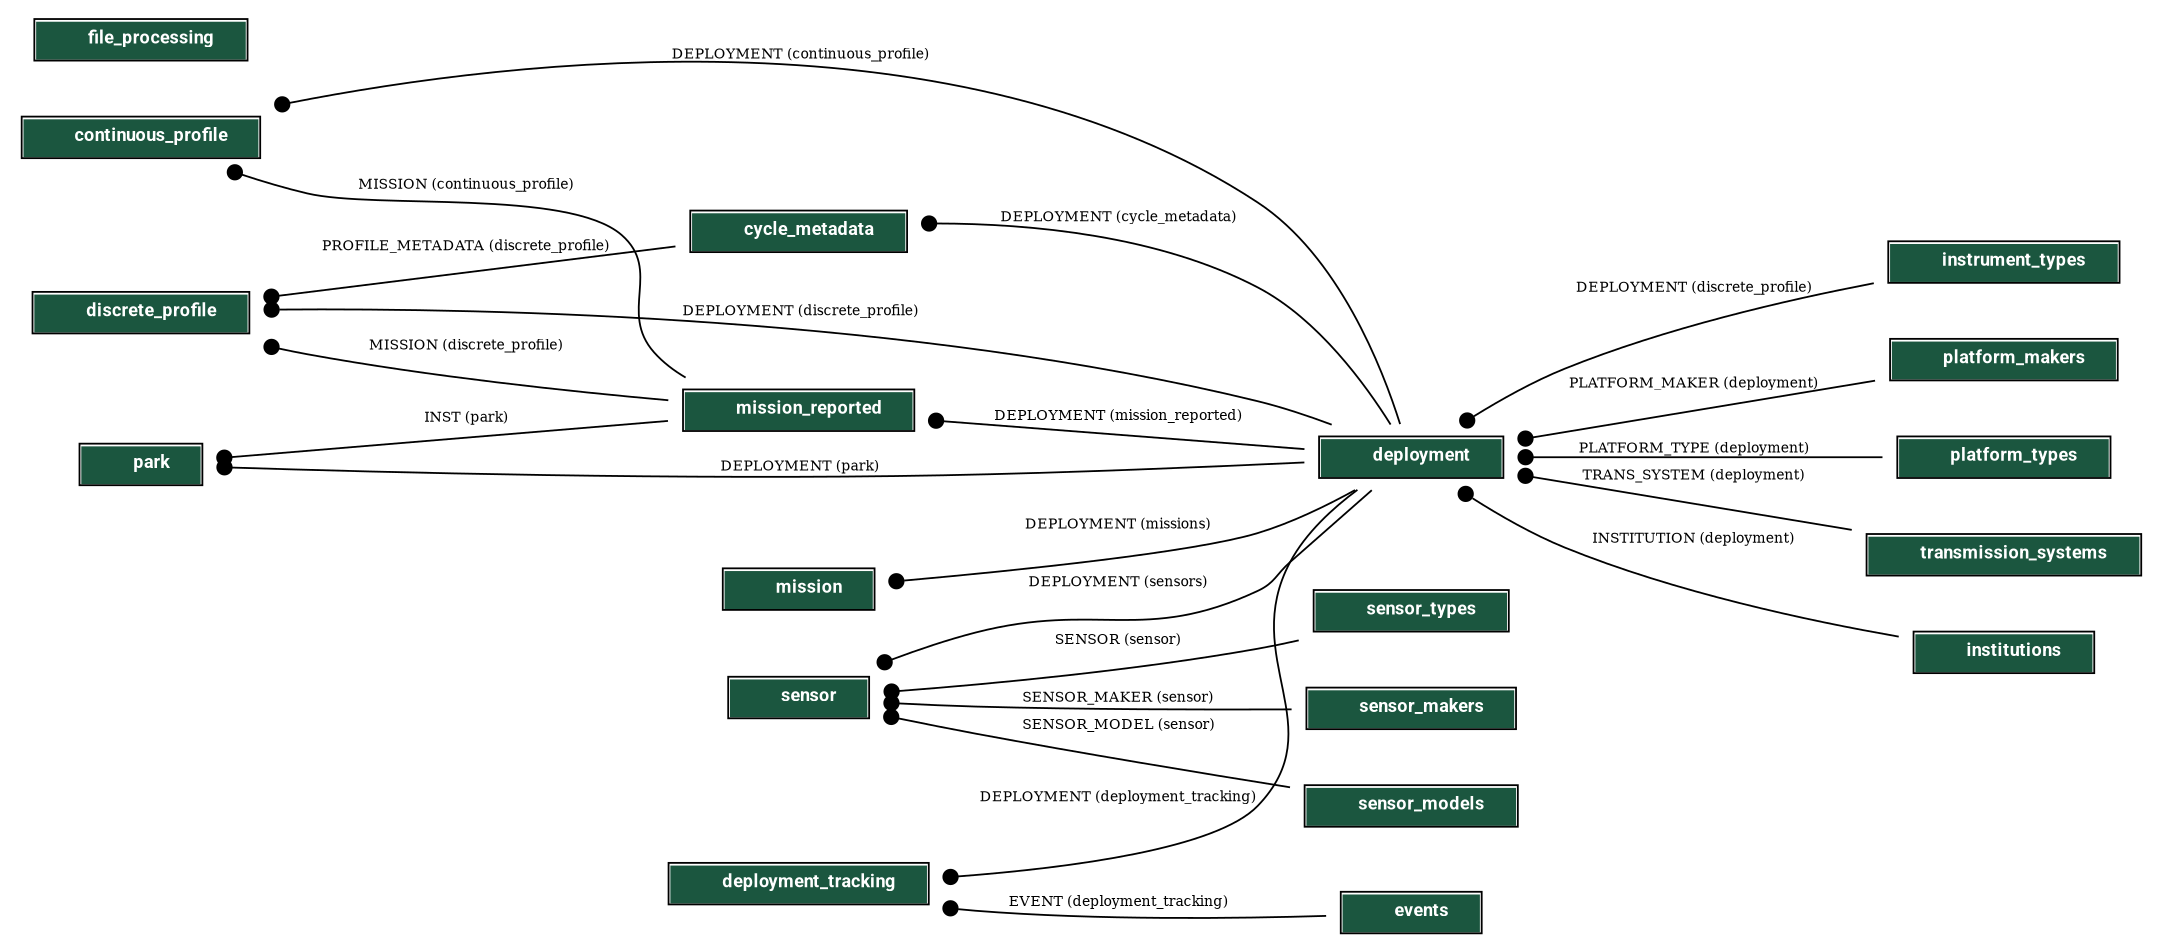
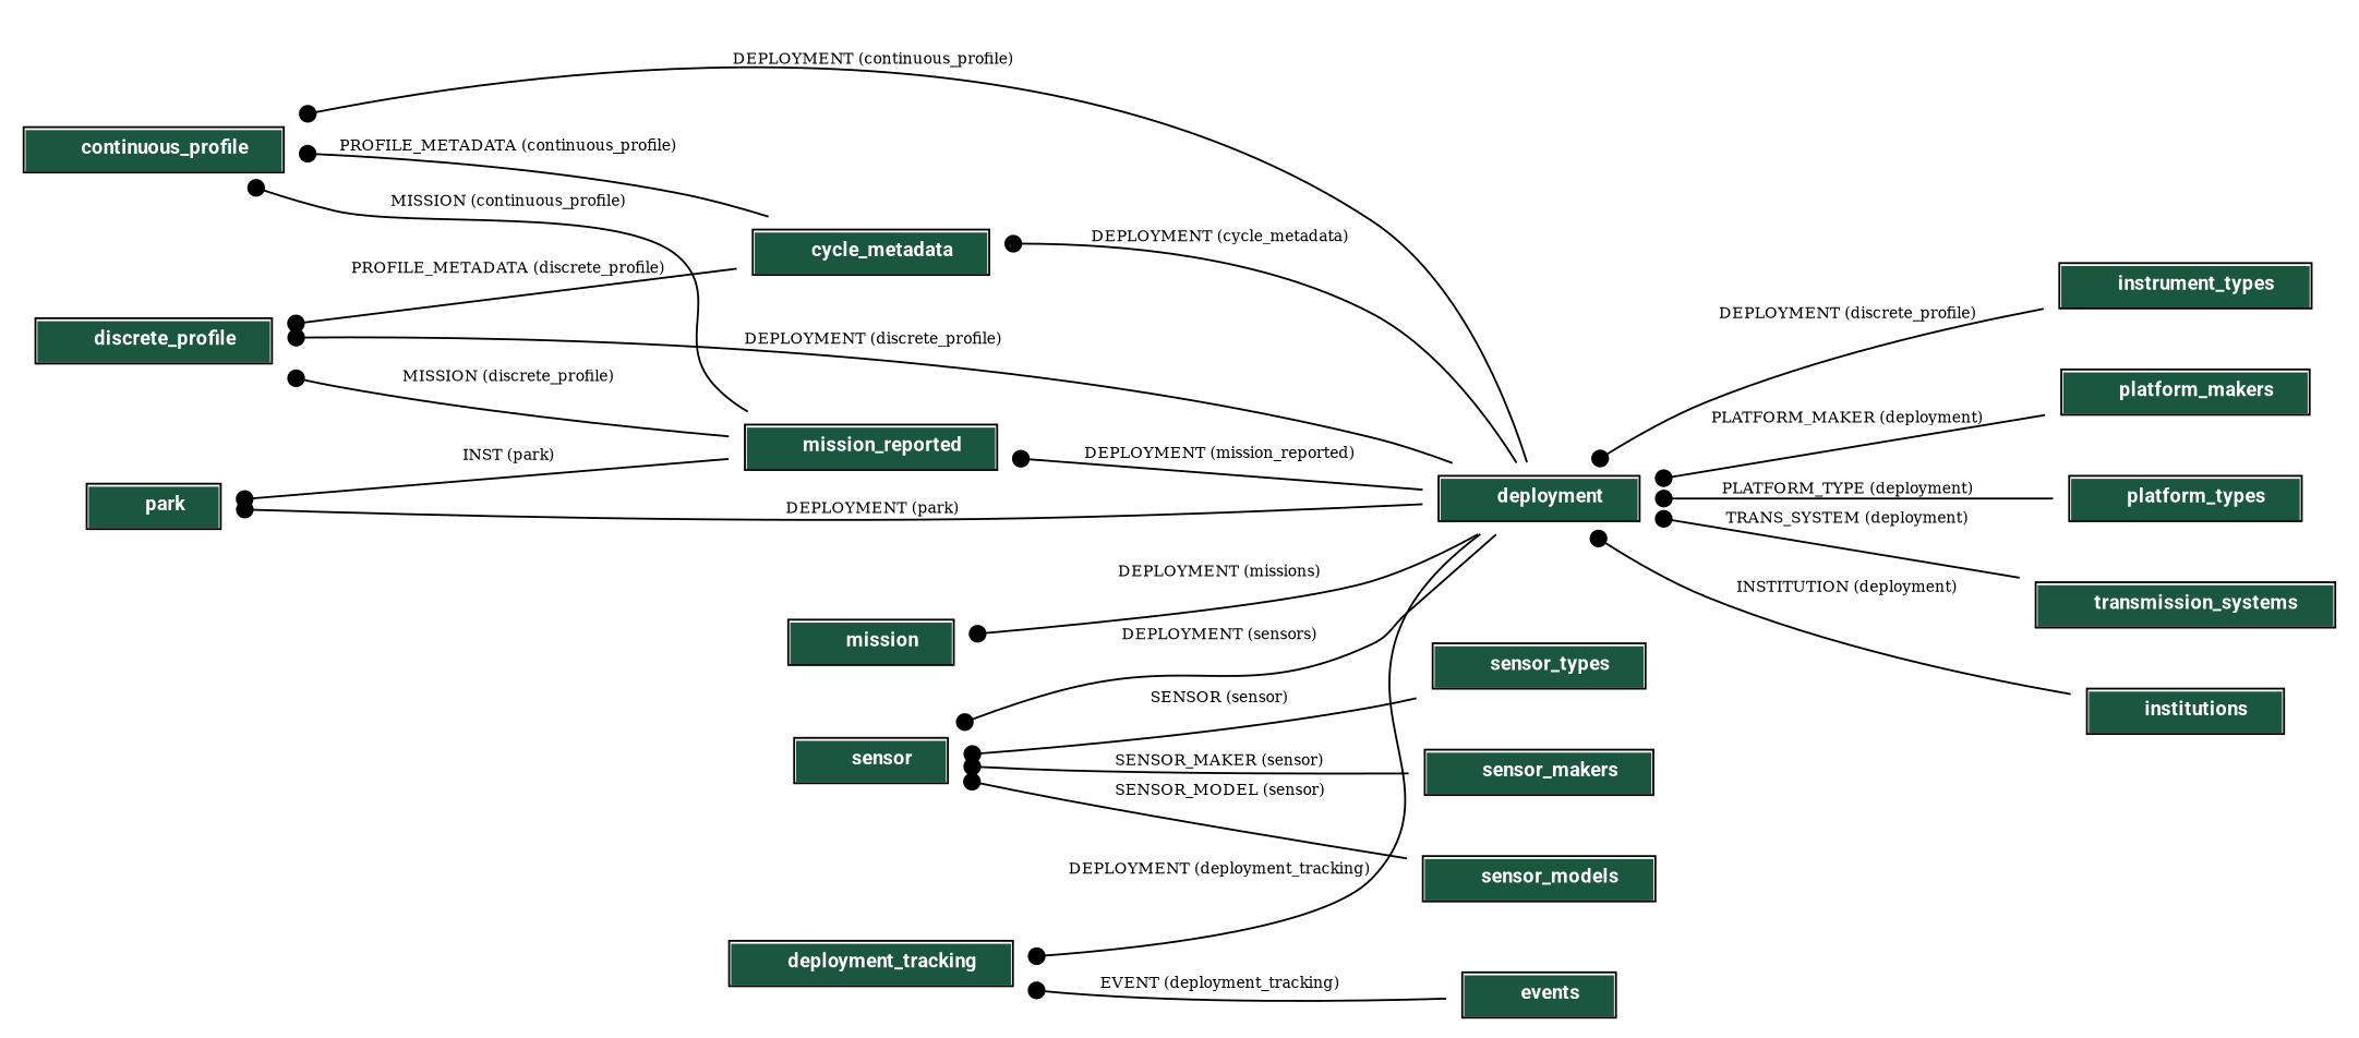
  digraph {
    fontname="DejaVu Serif"
    fontsize=8
    rankdir=LR
    splines=true
    node [fontname="DejaVu Serif" fontsize=8 shape=plaintext]
    edge [arrowhead=none arrowtail=dot dir=both fontname="DejaVu Serif" fontsize=8]
    n1 [label=<     <TABLE BGCOLOR="white" BORDER="1" CELLBORDER="0" CELLSPACING="0">     <TR><TD COLSPAN="2" CELLPADDING="5" ALIGN="CENTER" BGCOLOR="#1b563f">     <FONT FACE="Roboto" COLOR="white" POINT-SIZE="10"><B>     deployment     </B></FONT></TD></TR>        </TABLE>     >]
    n2 [label=<     <TABLE BGCOLOR="white" BORDER="1" CELLBORDER="0" CELLSPACING="0">     <TR><TD COLSPAN="2" CELLPADDING="5" ALIGN="CENTER" BGCOLOR="#1b563f">     <FONT FACE="Roboto" COLOR="white" POINT-SIZE="10"><B>     instrument_types     </B></FONT></TD></TR>        </TABLE>     >]
    n3 [label=<     <TABLE BGCOLOR="white" BORDER="1" CELLBORDER="0" CELLSPACING="0">     <TR><TD COLSPAN="2" CELLPADDING="5" ALIGN="CENTER" BGCOLOR="#1b563f">     <FONT FACE="Roboto" COLOR="white" POINT-SIZE="10"><B>     platform_makers     </B></FONT></TD></TR>        </TABLE>     >]
    n4 [label=<     <TABLE BGCOLOR="white" BORDER="1" CELLBORDER="0" CELLSPACING="0">     <TR><TD COLSPAN="2" CELLPADDING="5" ALIGN="CENTER" BGCOLOR="#1b563f">     <FONT FACE="Roboto" COLOR="white" POINT-SIZE="10"><B>     platform_types     </B></FONT></TD></TR>        </TABLE>     >]
    n5 [label=<     <TABLE BGCOLOR="white" BORDER="1" CELLBORDER="0" CELLSPACING="0">     <TR><TD COLSPAN="2" CELLPADDING="5" ALIGN="CENTER" BGCOLOR="#1b563f">     <FONT FACE="Roboto" COLOR="white" POINT-SIZE="10"><B>     transmission_systems     </B></FONT></TD></TR>        </TABLE>     >]
    n6 [label=<     <TABLE BGCOLOR="white" BORDER="1" CELLBORDER="0" CELLSPACING="0">     <TR><TD COLSPAN="2" CELLPADDING="5" ALIGN="CENTER" BGCOLOR="#1b563f">     <FONT FACE="Roboto" COLOR="white" POINT-SIZE="10"><B>     institutions     </B></FONT></TD></TR>        </TABLE>     >]
    n7 [label=<     <TABLE BGCOLOR="white" BORDER="1" CELLBORDER="0" CELLSPACING="0">     <TR><TD COLSPAN="2" CELLPADDING="5" ALIGN="CENTER" BGCOLOR="#1b563f">     <FONT FACE="Roboto" COLOR="white" POINT-SIZE="10"><B>     cycle_metadata     </B></FONT></TD></TR>        </TABLE>     >]
    n8 [label=<     <TABLE BGCOLOR="white" BORDER="1" CELLBORDER="0" CELLSPACING="0">     <TR><TD COLSPAN="2" CELLPADDING="5" ALIGN="CENTER" BGCOLOR="#1b563f">     <FONT FACE="Roboto" COLOR="white" POINT-SIZE="10"><B>     mission_reported     </B></FONT></TD></TR>        </TABLE>     >]
    n9 [label=<     <TABLE BGCOLOR="white" BORDER="1" CELLBORDER="0" CELLSPACING="0">     <TR><TD COLSPAN="2" CELLPADDING="5" ALIGN="CENTER" BGCOLOR="#1b563f">     <FONT FACE="Roboto" COLOR="white" POINT-SIZE="10"><B>     continuous_profile     </B></FONT></TD></TR>        </TABLE>     >]
    n10 [label=<     <TABLE BGCOLOR="white" BORDER="1" CELLBORDER="0" CELLSPACING="0">     <TR><TD COLSPAN="2" CELLPADDING="5" ALIGN="CENTER" BGCOLOR="#1b563f">     <FONT FACE="Roboto" COLOR="white" POINT-SIZE="10"><B>     discrete_profile     </B></FONT></TD></TR>        </TABLE>     >]
    n11 [label=<     <TABLE BGCOLOR="white" BORDER="1" CELLBORDER="0" CELLSPACING="0">     <TR><TD COLSPAN="2" CELLPADDING="5" ALIGN="CENTER" BGCOLOR="#1b563f">     <FONT FACE="Roboto" COLOR="white" POINT-SIZE="10"><B>     park     </B></FONT></TD></TR>        </TABLE>     >]
    n12 [label=<     <TABLE BGCOLOR="white" BORDER="1" CELLBORDER="0" CELLSPACING="0">     <TR><TD COLSPAN="2" CELLPADDING="5" ALIGN="CENTER" BGCOLOR="#1b563f">     <FONT FACE="Roboto" COLOR="white" POINT-SIZE="10"><B>     mission     </B></FONT></TD></TR>        </TABLE>     >]
    n13 [label=<     <TABLE BGCOLOR="white" BORDER="1" CELLBORDER="0" CELLSPACING="0">     <TR><TD COLSPAN="2" CELLPADDING="5" ALIGN="CENTER" BGCOLOR="#1b563f">     <FONT FACE="Roboto" COLOR="white" POINT-SIZE="10"><B>     sensor     </B></FONT></TD></TR>        </TABLE>     >]
    n14 [label=<     <TABLE BGCOLOR="white" BORDER="1" CELLBORDER="0" CELLSPACING="0">     <TR><TD COLSPAN="2" CELLPADDING="5" ALIGN="CENTER" BGCOLOR="#1b563f">     <FONT FACE="Roboto" COLOR="white" POINT-SIZE="10"><B>     sensor_types     </B></FONT></TD></TR>        </TABLE>     >]
    n15 [label=<     <TABLE BGCOLOR="white" BORDER="1" CELLBORDER="0" CELLSPACING="0">     <TR><TD COLSPAN="2" CELLPADDING="5" ALIGN="CENTER" BGCOLOR="#1b563f">     <FONT FACE="Roboto" COLOR="white" POINT-SIZE="10"><B>     sensor_makers     </B></FONT></TD></TR>        </TABLE>     >]
    n16 [label=<     <TABLE BGCOLOR="white" BORDER="1" CELLBORDER="0" CELLSPACING="0">     <TR><TD COLSPAN="2" CELLPADDING="5" ALIGN="CENTER" BGCOLOR="#1b563f">     <FONT FACE="Roboto" COLOR="white" POINT-SIZE="10"><B>     sensor_models     </B></FONT></TD></TR>        </TABLE>     >]
    n17 [label=<     <TABLE BGCOLOR="white" BORDER="1" CELLBORDER="0" CELLSPACING="0">     <TR><TD COLSPAN="2" CELLPADDING="5" ALIGN="CENTER" BGCOLOR="#1b563f">     <FONT FACE="Roboto" COLOR="white" POINT-SIZE="10"><B>     events     </B></FONT></TD></TR>        </TABLE>     >]
-   n18 [label=<     <TABLE BGCOLOR="white" BORDER="1" CELLBORDER="0" CELLSPACING="0">     <TR><TD COLSPAN="2" CELLPADDING="5" ALIGN="CENTER" BGCOLOR="#1b563f">     <FONT FACE="Roboto" COLOR="white" POINT-SIZE="10"><B>     file_processing     </B></FONT></TD></TR>        </TABLE>     >]
    n19 [label=<     <TABLE BGCOLOR="white" BORDER="1" CELLBORDER="0" CELLSPACING="0">     <TR><TD COLSPAN="2" CELLPADDING="5" ALIGN="CENTER" BGCOLOR="#1b563f">     <FONT FACE="Roboto" COLOR="white" POINT-SIZE="10"><B>     deployment_tracking     </B></FONT></TD></TR>        </TABLE>     >]
    n1 -> n2 [label=" DEPLOYMENT (discrete_profile)"]
    n1 -> n3 [label=" PLATFORM_MAKER (deployment)"]
    n1 -> n4 [label=" PLATFORM_TYPE (deployment)"]
    n1 -> n5 [label=" TRANS_SYSTEM (deployment)"]
    n1 -> n6 [label=" INSTITUTION (deployment)"]
    n7 -> n1 [label=" DEPLOYMENT (cycle_metadata)"]
    n8 -> n1 [label=" DEPLOYMENT (mission_reported)"]
    n9 -> n1 [label=" DEPLOYMENT (continuous_profile)"]
+   n9 -> n7 [label=" PROFILE_METADATA (continuous_profile)"]
    n9 -> n8 [label=" MISSION (continuous_profile)"]
    n10 -> n1 [label=" DEPLOYMENT (discrete_profile)"]
    n10 -> n7 [label=" PROFILE_METADATA (discrete_profile)"]
    n10 -> n8 [label=" MISSION (discrete_profile)"]
    n11 -> n1 [label=" DEPLOYMENT (park)"]
    n11 -> n8 [label=" INST (park)"]
    n12 -> n1 [label=" DEPLOYMENT (missions)"]
    n13 -> n1 [label=" DEPLOYMENT (sensors)"]
    n13 -> n14 [label=" SENSOR (sensor)"]
    n13 -> n15 [label=" SENSOR_MAKER (sensor)"]
    n13 -> n16 [label=" SENSOR_MODEL (sensor)"]
    n19 -> n1 [label=" DEPLOYMENT (deployment_tracking)"]
    n19 -> n17 [label=" EVENT (deployment_tracking)"]
  }
